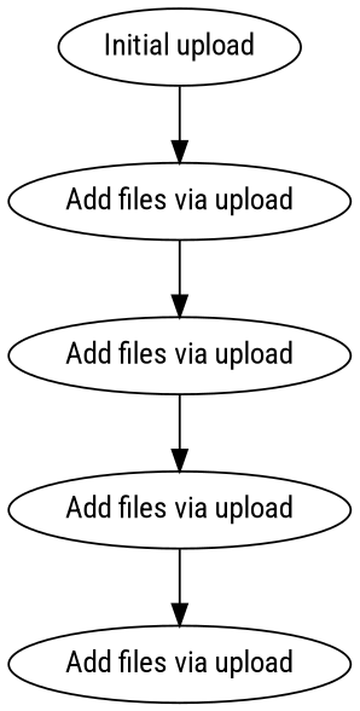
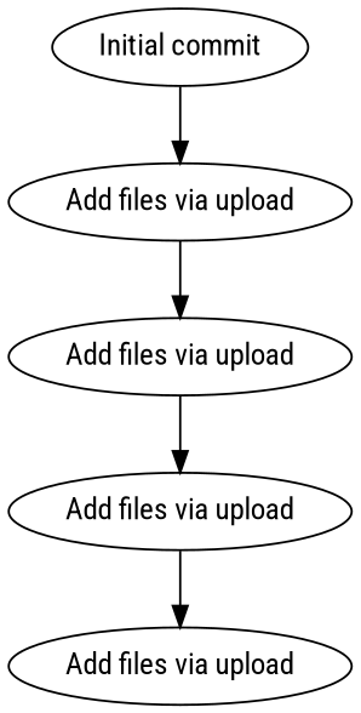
  digraph {
    fontname="Roboto Condensed"
    node [fontname="Roboto Condensed"]
    edge [fontname="Roboto Condensed"]
    n1 [label="Add files via upload"]
    n2 [label="Add files via upload"]
    n3 [label="Add files via upload"]
    n4 [label="Add files via upload"]
-   n5 [label="Initial upload"]
+   n5 [label="Initial commit"]
    n2 -> n1
    n3 -> n2
    n4 -> n3
    n5 -> n4
  }
